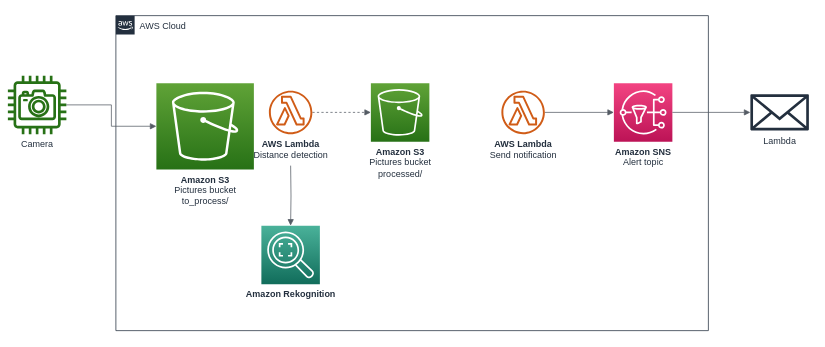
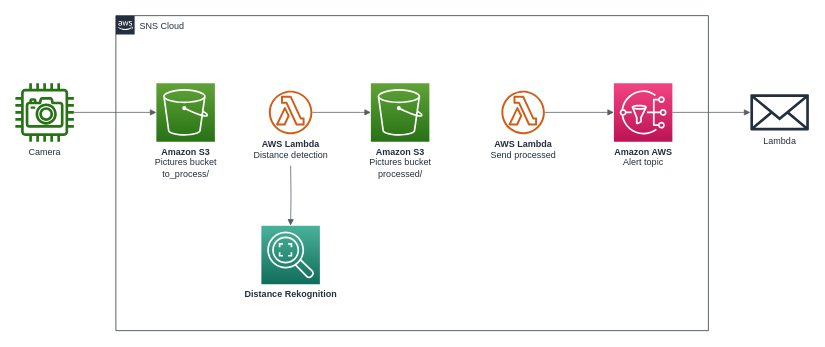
  <mxCell id="0" />
  <mxCell id="1" parent="0" />
- <mxCell id="2" value="AWS Cloud" style="points=[[0,0],[0.25,0],[0.5,0],[0.75,0],[1,0],[1,0.25],[1,0.5],[1,0.75],[1,1],[0.75,1],[0.5,1],[0.25,1],[0,1],[0,0.75],[0,0.5],[0,0.25]];outlineConnect=0;gradientColor=none;html=1;whiteSpace=wrap;fontSize=12;fontStyle=0;shape=mxgraph.aws4.group;grIcon=mxgraph.aws4.group_aws_cloud_alt;strokeColor=#232F3E;fillColor=none;verticalAlign=top;align=left;spacingLeft=30;fontColor=#232F3E;dashed=0;" parent="1" vertex="1"><mxGeometry x="154" y="20" width="790" height="420" as="geometry" /></mxCell>
- <mxCell id="3" value="&lt;b&gt;Amazon S3&lt;/b&gt;&lt;br&gt;Pictures bucket&lt;br&gt;to_process/" style="outlineConnect=0;fontColor=#232F3E;gradientColor=#60A337;gradientDirection=north;fillColor=#277116;strokeColor=#ffffff;dashed=0;verticalLabelPosition=bottom;verticalAlign=top;align=center;html=1;fontSize=12;fontStyle=0;aspect=fixed;shape=mxgraph.aws4.resourceIcon;resIcon=mxgraph.aws4.s3;" parent="1" vertex="1"><mxGeometry x="208" y="110" width="130" height="115" as="geometry" /></mxCell>
+ <mxCell id="2" value="SNS Cloud" style="points=[[0,0],[0.25,0],[0.5,0],[0.75,0],[1,0],[1,0.25],[1,0.5],[1,0.75],[1,1],[0.75,1],[0.5,1],[0.25,1],[0,1],[0,0.75],[0,0.5],[0,0.25]];outlineConnect=0;gradientColor=none;html=1;whiteSpace=wrap;fontSize=12;fontStyle=0;shape=mxgraph.aws4.group;grIcon=mxgraph.aws4.group_aws_cloud_alt;strokeColor=#232F3E;fillColor=none;verticalAlign=top;align=left;spacingLeft=30;fontColor=#232F3E;dashed=0;" parent="1" vertex="1"><mxGeometry x="154" y="20" width="790" height="420" as="geometry" /></mxCell>
+ <mxCell id="3" value="&lt;b&gt;Amazon S3&lt;/b&gt;&lt;br&gt;Pictures bucket&lt;br&gt;to_process/" style="outlineConnect=0;fontColor=#232F3E;gradientColor=#60A337;gradientDirection=north;fillColor=#277116;strokeColor=#ffffff;dashed=0;verticalLabelPosition=bottom;verticalAlign=top;align=center;html=1;fontSize=12;fontStyle=0;aspect=fixed;shape=mxgraph.aws4.resourceIcon;resIcon=mxgraph.aws4.s3;" parent="1" vertex="1"><mxGeometry x="208" y="110" width="78" height="78" as="geometry" /></mxCell>
  <mxCell id="4" value="&lt;b&gt;Amazon S3&lt;/b&gt;&lt;br&gt;Pictures bucket&lt;br&gt;processed/" style="outlineConnect=0;fontColor=#232F3E;gradientColor=#60A337;gradientDirection=north;fillColor=#277116;strokeColor=#ffffff;dashed=0;verticalLabelPosition=bottom;verticalAlign=top;align=center;html=1;fontSize=12;fontStyle=0;aspect=fixed;shape=mxgraph.aws4.resourceIcon;resIcon=mxgraph.aws4.s3;" parent="1" vertex="1"><mxGeometry x="494" y="110" width="78" height="78" as="geometry" /></mxCell>
- <mxCell id="5" value="Camera" style="outlineConnect=0;fontColor=#232F3E;gradientColor=none;fillColor=#277116;strokeColor=none;dashed=0;verticalLabelPosition=bottom;verticalAlign=top;align=center;html=1;fontSize=12;fontStyle=0;aspect=fixed;pointerEvents=1;shape=mxgraph.aws4.camera;" parent="1" vertex="1"><mxGeometry x="10" y="100" width="78" height="78" as="geometry" /></mxCell>
+ <mxCell id="5" value="Camera" style="outlineConnect=0;fontColor=#232F3E;gradientColor=none;fillColor=#277116;strokeColor=none;dashed=0;verticalLabelPosition=bottom;verticalAlign=top;align=center;html=1;fontSize=12;fontStyle=0;aspect=fixed;pointerEvents=1;shape=mxgraph.aws4.camera;" parent="1" vertex="1"><mxGeometry x="20" y="110" width="78" height="78" as="geometry" /></mxCell>
  <mxCell id="6" value="" style="edgeStyle=orthogonalEdgeStyle;html=1;endArrow=block;elbow=vertical;startArrow=none;endFill=1;strokeColor=#545B64;rounded=0;" parent="1" source="5" target="3" edge="1"><mxGeometry width="100" relative="1" as="geometry"><mxPoint x="98" y="70" as="sourcePoint" /><mxPoint x="198" y="70" as="targetPoint" /></mxGeometry></mxCell>
- <mxCell id="7" value="&lt;b&gt;Amazon SNS&lt;/b&gt;&lt;br&gt;Alert topic" style="outlineConnect=0;fontColor=#232F3E;gradientColor=#F34482;gradientDirection=north;fillColor=#BC1356;strokeColor=#ffffff;dashed=0;verticalLabelPosition=bottom;verticalAlign=top;align=center;html=1;fontSize=12;fontStyle=0;aspect=fixed;shape=mxgraph.aws4.resourceIcon;resIcon=mxgraph.aws4.sns;" parent="1" vertex="1"><mxGeometry x="818" y="110" width="78" height="78" as="geometry" /></mxCell>
- <mxCell id="8" value="" style="edgeStyle=orthogonalEdgeStyle;html=1;endArrow=block;elbow=vertical;startArrow=none;endFill=1;strokeColor=#545B64;rounded=0;dashed=1;" parent="1" source="10" target="4" edge="1"><mxGeometry width="100" relative="1" as="geometry"><mxPoint x="258" y="60" as="sourcePoint" /><mxPoint x="358" y="60" as="targetPoint" /></mxGeometry></mxCell>
+ <mxCell id="7" value="&lt;b&gt;Amazon AWS&lt;/b&gt;&lt;br&gt;Alert topic" style="outlineConnect=0;fontColor=#232F3E;gradientColor=#F34482;gradientDirection=north;fillColor=#BC1356;strokeColor=#ffffff;dashed=0;verticalLabelPosition=bottom;verticalAlign=top;align=center;html=1;fontSize=12;fontStyle=0;aspect=fixed;shape=mxgraph.aws4.resourceIcon;resIcon=mxgraph.aws4.sns;" parent="1" vertex="1"><mxGeometry x="818" y="110" width="78" height="78" as="geometry" /></mxCell>
+ <mxCell id="8" value="" style="edgeStyle=orthogonalEdgeStyle;html=1;endArrow=block;elbow=vertical;startArrow=none;endFill=1;strokeColor=#545B64;rounded=0;" parent="1" source="10" target="4" edge="1"><mxGeometry width="100" relative="1" as="geometry"><mxPoint x="258" y="60" as="sourcePoint" /><mxPoint x="358" y="60" as="targetPoint" /></mxGeometry></mxCell>
  <mxCell id="9" value="" style="edgeStyle=orthogonalEdgeStyle;html=1;endArrow=block;elbow=vertical;startArrow=none;endFill=1;strokeColor=#545B64;rounded=0;" parent="1" source="11" target="7" edge="1"><mxGeometry width="100" relative="1" as="geometry"><mxPoint x="468" y="30" as="sourcePoint" /><mxPoint x="568" y="30" as="targetPoint" /></mxGeometry></mxCell>
  <mxCell id="10" value="&lt;b&gt;AWS Lambda&lt;/b&gt;&lt;br&gt;Distance detection" style="outlineConnect=0;fontColor=#232F3E;gradientColor=none;fillColor=#D05C17;strokeColor=none;dashed=0;verticalLabelPosition=bottom;verticalAlign=top;align=center;html=1;fontSize=12;fontStyle=0;aspect=fixed;pointerEvents=1;shape=mxgraph.aws4.lambda_function;" parent="1" vertex="1"><mxGeometry x="358" y="120" width="58" height="58" as="geometry" /></mxCell>
- <mxCell id="11" value="&lt;b&gt;AWS Lambda&lt;/b&gt;&lt;br&gt;Send notification" style="outlineConnect=0;fontColor=#232F3E;gradientColor=none;fillColor=#D05C17;strokeColor=none;dashed=0;verticalLabelPosition=bottom;verticalAlign=top;align=center;html=1;fontSize=12;fontStyle=0;aspect=fixed;pointerEvents=1;shape=mxgraph.aws4.lambda_function;" parent="1" vertex="1"><mxGeometry x="668" y="120" width="58" height="58" as="geometry" /></mxCell>
+ <mxCell id="11" value="&lt;b&gt;AWS Lambda&lt;/b&gt;&lt;br&gt;Send processed" style="outlineConnect=0;fontColor=#232F3E;gradientColor=none;fillColor=#D05C17;strokeColor=none;dashed=0;verticalLabelPosition=bottom;verticalAlign=top;align=center;html=1;fontSize=12;fontStyle=0;aspect=fixed;pointerEvents=1;shape=mxgraph.aws4.lambda_function;" parent="1" vertex="1"><mxGeometry x="668" y="120" width="58" height="58" as="geometry" /></mxCell>
  <mxCell id="12" value="Lambda" style="outlineConnect=0;fontColor=#232F3E;gradientColor=none;fillColor=#232F3E;strokeColor=none;dashed=0;verticalLabelPosition=bottom;verticalAlign=top;align=center;html=1;fontSize=12;fontStyle=0;aspect=fixed;pointerEvents=1;shape=mxgraph.aws4.email_2;" parent="1" vertex="1"><mxGeometry x="1000" y="124.5" width="78" height="49" as="geometry" /></mxCell>
- <mxCell id="13" value="&lt;b&gt;Amazon Rekognition&lt;br&gt;&lt;/b&gt;" style="outlineConnect=0;fontColor=#232F3E;gradientColor=#4AB29A;gradientDirection=north;fillColor=#116D5B;strokeColor=#ffffff;dashed=0;verticalLabelPosition=bottom;verticalAlign=top;align=center;html=1;fontSize=12;fontStyle=0;aspect=fixed;shape=mxgraph.aws4.resourceIcon;resIcon=mxgraph.aws4.rekognition_2;" parent="1" vertex="1"><mxGeometry x="348" y="300" width="78" height="78" as="geometry" /></mxCell>
+ <mxCell id="13" value="&lt;b&gt;Distance Rekognition&lt;br&gt;&lt;/b&gt;" style="outlineConnect=0;fontColor=#232F3E;gradientColor=#4AB29A;gradientDirection=north;fillColor=#116D5B;strokeColor=#ffffff;dashed=0;verticalLabelPosition=bottom;verticalAlign=top;align=center;html=1;fontSize=12;fontStyle=0;aspect=fixed;shape=mxgraph.aws4.resourceIcon;resIcon=mxgraph.aws4.rekognition_2;" parent="1" vertex="1"><mxGeometry x="348" y="300" width="78" height="78" as="geometry" /></mxCell>
  <mxCell id="14" value="" style="edgeStyle=orthogonalEdgeStyle;html=1;endArrow=block;elbow=vertical;startArrow=none;endFill=1;strokeColor=#545B64;rounded=0;" parent="1" target="13" edge="1"><mxGeometry width="100" relative="1" as="geometry"><mxPoint x="387" y="220" as="sourcePoint" /><mxPoint x="510" y="270" as="targetPoint" /></mxGeometry></mxCell>
  <mxCell id="15" value="" style="edgeStyle=orthogonalEdgeStyle;html=1;endArrow=block;elbow=vertical;startArrow=none;endFill=1;strokeColor=#545B64;rounded=0;" parent="1" source="7" target="12" edge="1"><mxGeometry width="100" relative="1" as="geometry"><mxPoint x="940" y="-120" as="sourcePoint" /><mxPoint x="1040" y="-120" as="targetPoint" /></mxGeometry></mxCell>
